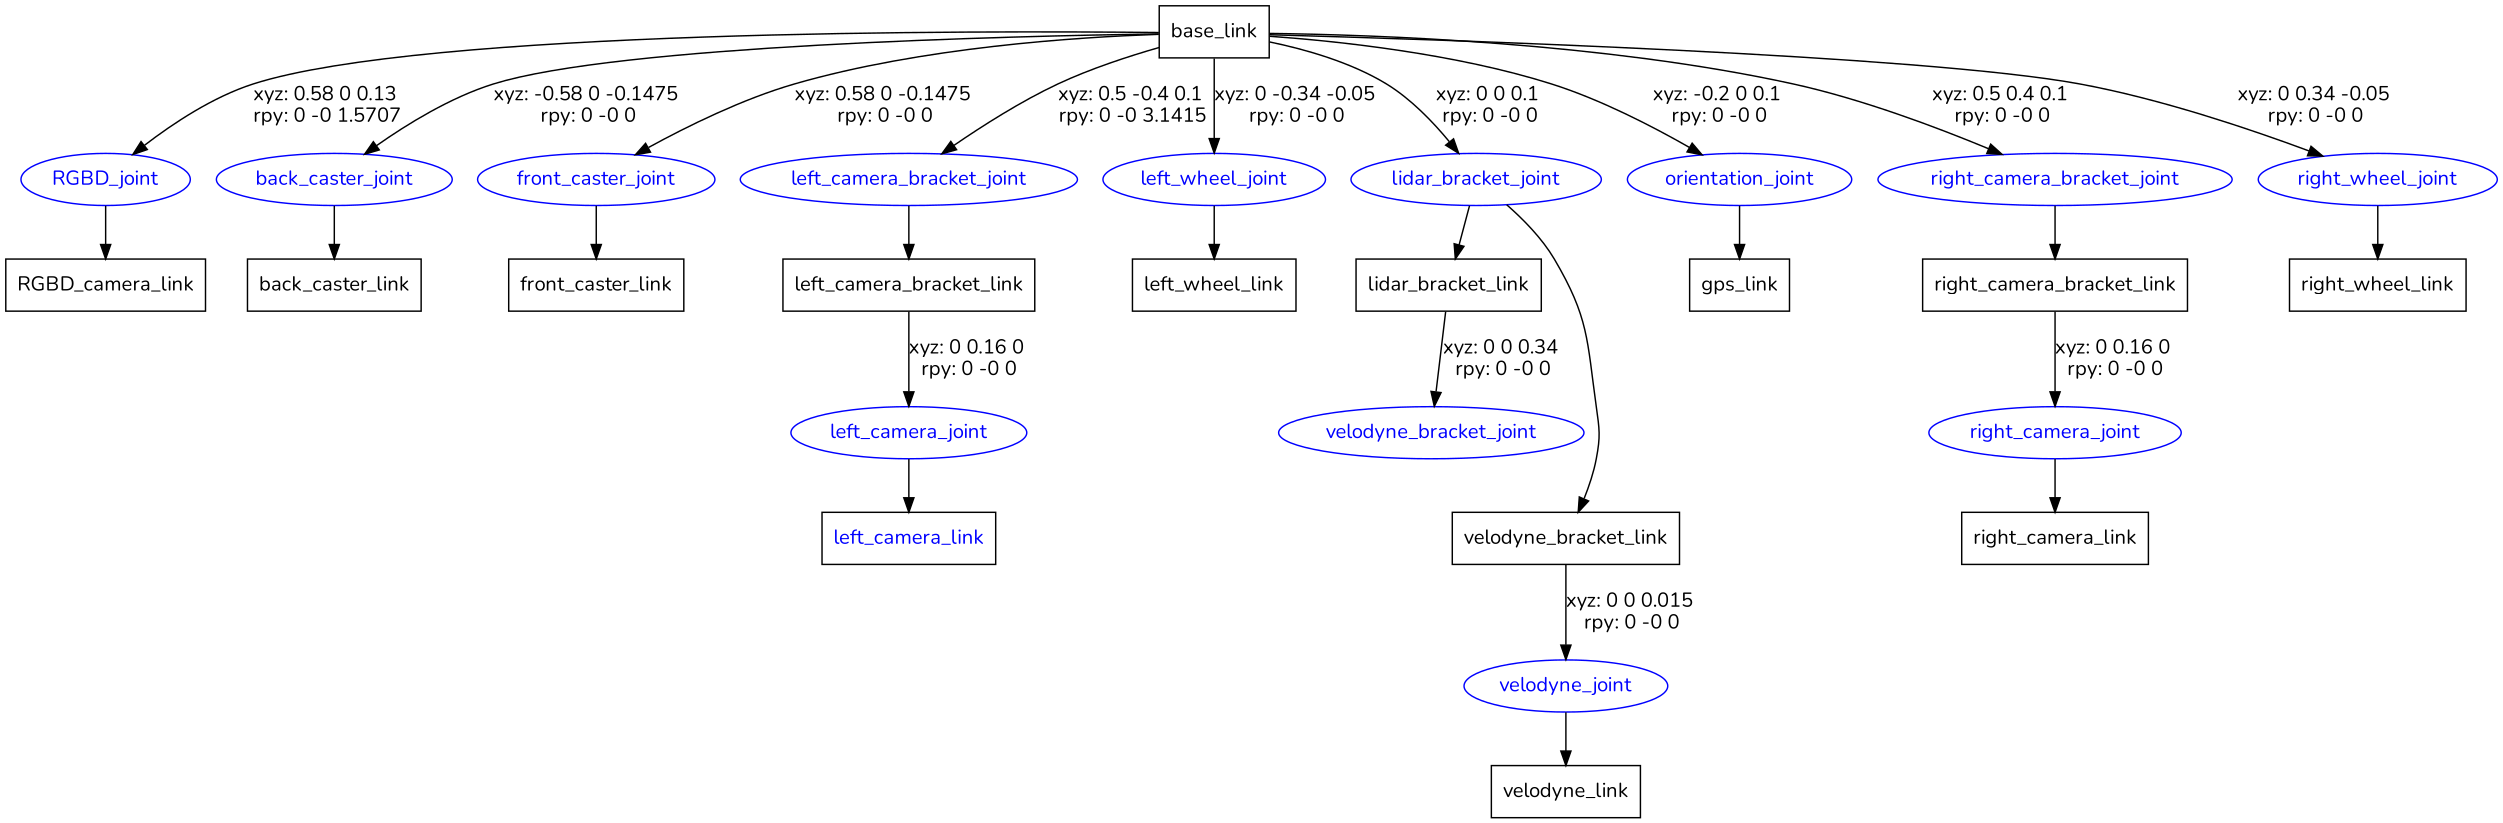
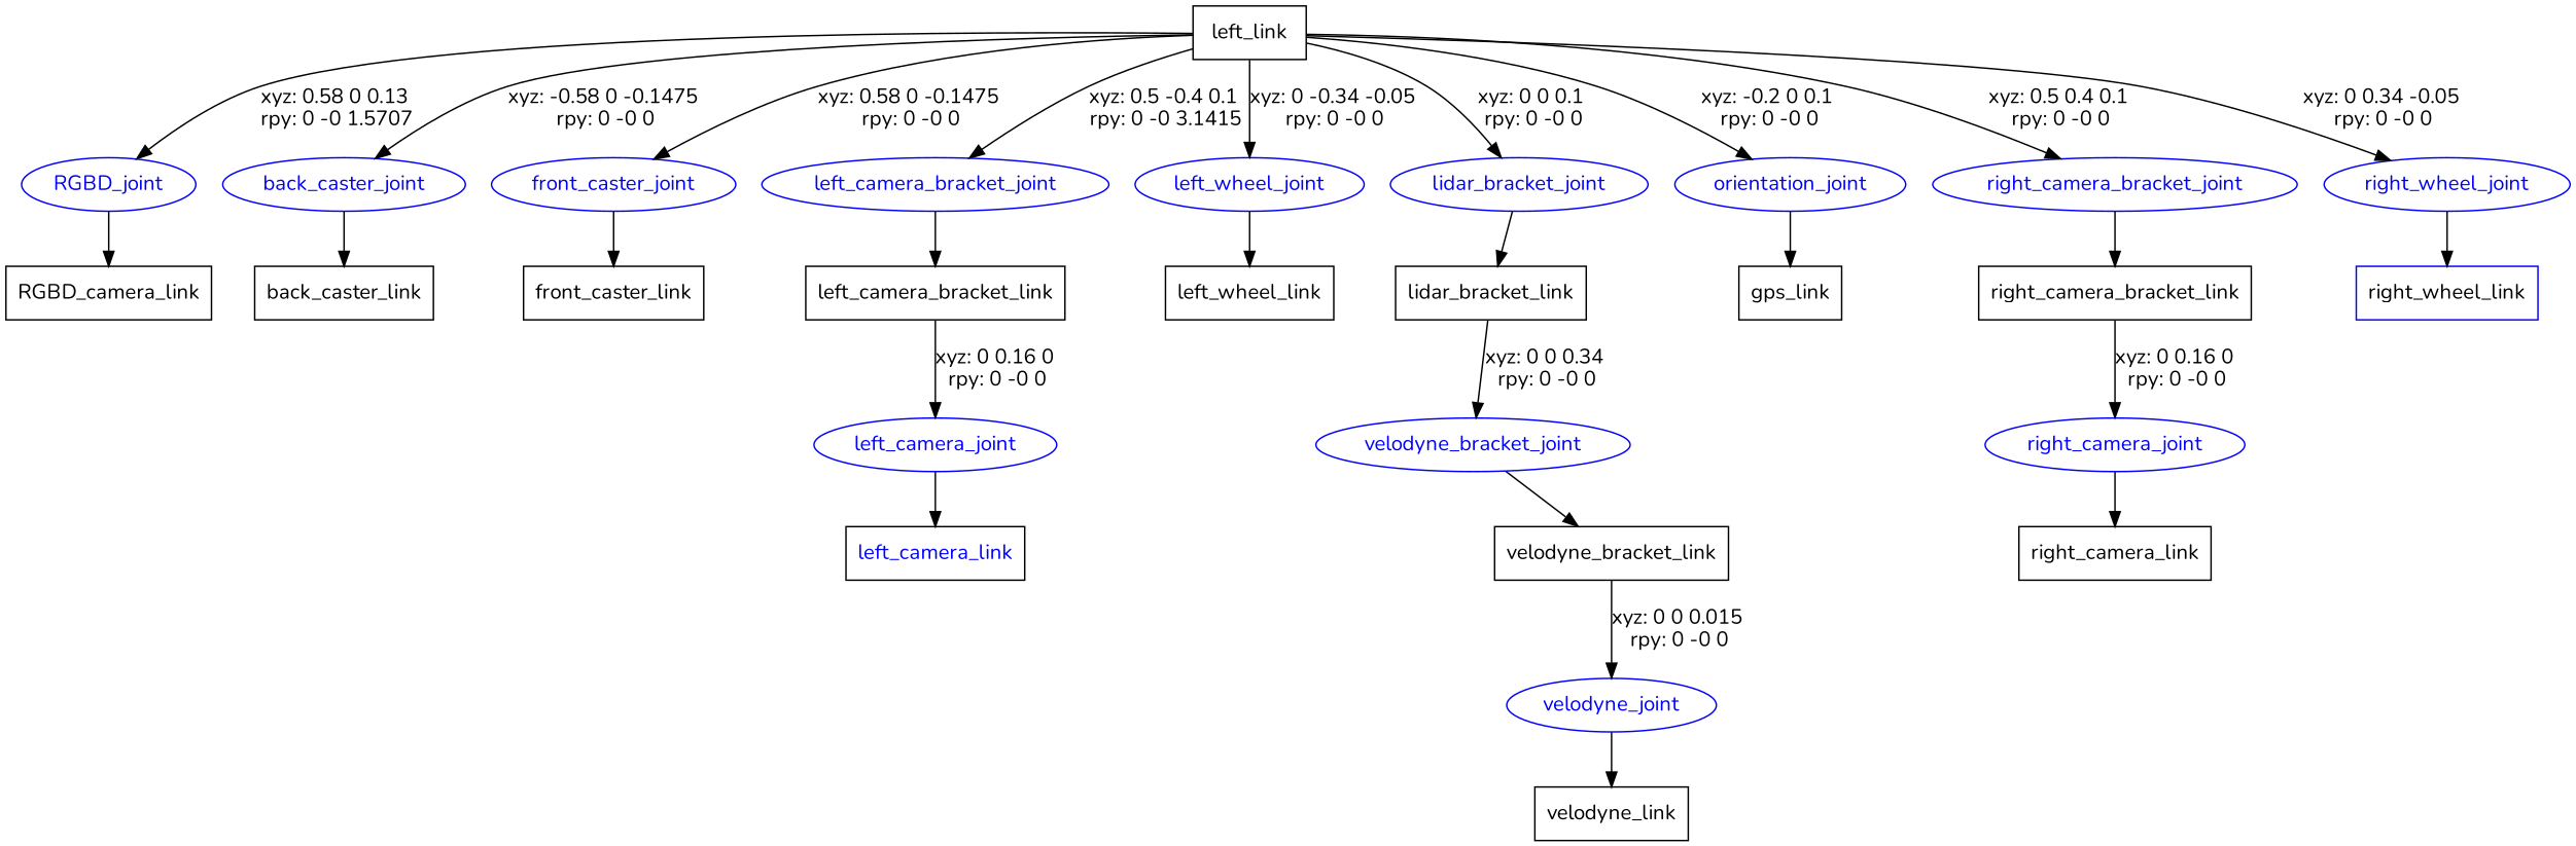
  digraph {
    fontname=Nunito
    node [fontname=Nunito shape=box fontcolor=blue]
    edge [fontname=Nunito]
-   n1 [label=base_link fontcolor=""]
+   n1 [label=left_link fontcolor=""]
    RGBD_joint [color=blue shape=ellipse]
    back_caster_joint [color=blue shape=ellipse]
    front_caster_joint [color=blue shape=ellipse]
    left_camera_bracket_joint [color=blue shape=ellipse]
    left_wheel_joint [color=blue shape=ellipse]
    lidar_bracket_joint [color=blue shape=ellipse]
    orientation_joint [color=blue shape=ellipse]
    right_camera_bracket_joint [color=blue shape=ellipse]
    right_wheel_joint [color=blue shape=ellipse]
    n11 [label=RGBD_camera_link fontcolor=""]
    n12 [label=back_caster_link fontcolor=""]
    n13 [label=front_caster_link fontcolor=""]
    n14 [label=left_camera_bracket_link fontcolor=""]
    n15 [label=left_wheel_link fontcolor=""]
    n16 [label=lidar_bracket_link fontcolor=""]
    n17 [label=gps_link fontcolor=""]
    n18 [label=right_camera_bracket_link fontcolor=""]
-   n19 [label=right_wheel_link fontcolor=""]
+   n19 [label=right_wheel_link color=blue fontcolor=""]
    left_camera_joint [color=blue shape=ellipse]
    n21 [label=left_camera_link]
    velodyne_bracket_joint [color=blue shape=ellipse]
    n23 [label=velodyne_bracket_link fontcolor=""]
    velodyne_joint [color=blue shape=ellipse]
    n25 [label=velodyne_link fontcolor=""]
    right_camera_joint [color=blue shape=ellipse]
    n27 [label=right_camera_link fontcolor=""]
    n1 -> RGBD_joint [label="xyz: 0.58 0 0.13 \nrpy: 0 -0 1.5707"]
    n1 -> back_caster_joint [label="xyz: -0.58 0 -0.1475 \nrpy: 0 -0 0"]
    n1 -> front_caster_joint [label="xyz: 0.58 0 -0.1475 \nrpy: 0 -0 0"]
    n1 -> left_camera_bracket_joint [label="xyz: 0.5 -0.4 0.1 \nrpy: 0 -0 3.1415"]
    n1 -> left_wheel_joint [label="xyz: 0 -0.34 -0.05 \nrpy: 0 -0 0"]
    n1 -> lidar_bracket_joint [label="xyz: 0 0 0.1 \nrpy: 0 -0 0"]
    n1 -> orientation_joint [label="xyz: -0.2 0 0.1 \nrpy: 0 -0 0"]
    n1 -> right_camera_bracket_joint [label="xyz: 0.5 0.4 0.1 \nrpy: 0 -0 0"]
    n1 -> right_wheel_joint [label="xyz: 0 0.34 -0.05 \nrpy: 0 -0 0"]
    RGBD_joint -> n11
    back_caster_joint -> n12
    front_caster_joint -> n13
    left_camera_bracket_joint -> n14
    left_wheel_joint -> n15
    lidar_bracket_joint -> n16
    orientation_joint -> n17
    right_camera_bracket_joint -> n18
    right_wheel_joint -> n19
    n14 -> left_camera_joint [label="xyz: 0 0.16 0 \nrpy: 0 -0 0"]
    n16 -> velodyne_bracket_joint [label="xyz: 0 0 0.34 \nrpy: 0 -0 0"]
    n18 -> right_camera_joint [label="xyz: 0 0.16 0 \nrpy: 0 -0 0"]
    left_camera_joint -> n21
-   lidar_bracket_joint -> n23
+   velodyne_bracket_joint -> n23
    n23 -> velodyne_joint [label="xyz: 0 0 0.015 \nrpy: 0 -0 0"]
    velodyne_joint -> n25
    right_camera_joint -> n27
  }
